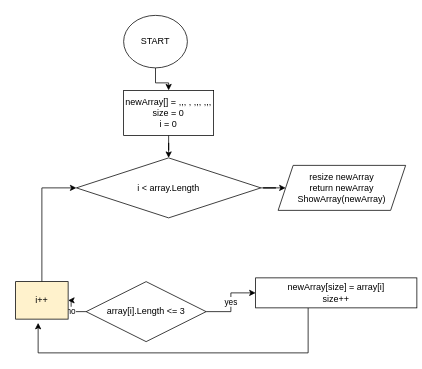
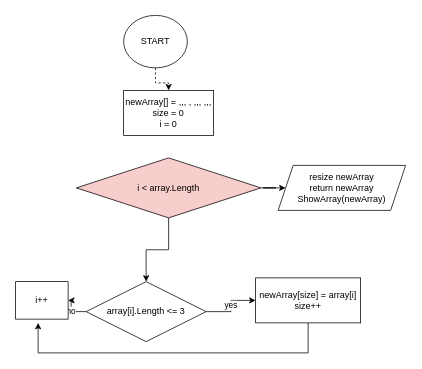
  <mxCell id="0" />
  <mxCell id="1" parent="0" />
- <mxCell id="2" style="edgeStyle=orthogonalEdgeStyle;rounded=0;orthogonalLoop=1;jettySize=auto;html=1;" parent="1" source="3" target="10" edge="1"><mxGeometry relative="1" as="geometry" /></mxCell>
+ <mxCell id="2" style="edgeStyle=orthogonalEdgeStyle;rounded=0;orthogonalLoop=1;jettySize=auto;html=1;dashed=1;" parent="1" source="3" target="10" edge="1"><mxGeometry relative="1" as="geometry" /></mxCell>
  <mxCell id="3" value="START" style="ellipse;whiteSpace=wrap;html=1;" parent="1" vertex="1"><mxGeometry x="164" y="20" width="85" height="70" as="geometry" /></mxCell>
  <mxCell id="4" value="yes" style="edgeStyle=orthogonalEdgeStyle;rounded=0;orthogonalLoop=1;jettySize=auto;html=1;" parent="1" source="6" target="8" edge="1"><mxGeometry relative="1" as="geometry" /></mxCell>
  <mxCell id="5" value="no" style="edgeStyle=orthogonalEdgeStyle;rounded=0;orthogonalLoop=1;jettySize=auto;html=1;entryX=1;entryY=0.5;entryDx=0;entryDy=0;" parent="1" source="6" target="15" edge="1"><mxGeometry relative="1" as="geometry" /></mxCell>
  <mxCell id="6" value="array[i].Length &amp;lt;= 3" style="rhombus;whiteSpace=wrap;html=1;" parent="1" vertex="1"><mxGeometry x="114" y="375" width="160" height="80" as="geometry" /></mxCell>
  <mxCell id="7" style="edgeStyle=orthogonalEdgeStyle;rounded=0;orthogonalLoop=1;jettySize=auto;html=1;" parent="1" source="8" edge="1"><mxGeometry relative="1" as="geometry"><mxPoint x="50" y="430" as="targetPoint" /><Array as="points"><mxPoint x="410" y="470" /><mxPoint x="50" y="470" /></Array></mxGeometry></mxCell>
- <mxCell id="8" value="newArray[size] = array[i]&lt;br&gt;size++&lt;br&gt;" style="rounded=0;whiteSpace=wrap;html=1;" parent="1" vertex="1"><mxGeometry x="340" y="370" width="215" height="40" as="geometry" /></mxCell>
- <mxCell id="9" style="edgeStyle=orthogonalEdgeStyle;rounded=0;orthogonalLoop=1;jettySize=auto;html=1;" parent="1" source="10" target="13" edge="1"><mxGeometry relative="1" as="geometry" /></mxCell>
+ <mxCell id="8" value="newArray[size] = array[i]&lt;br&gt;size++&lt;br&gt;" style="rounded=0;whiteSpace=wrap;html=1;" parent="1" vertex="1"><mxGeometry x="340" y="370" width="140" height="60" as="geometry" /></mxCell>
  <mxCell id="10" value="newArray[] = ,,, , ,,, ,,,&lt;br&gt;size = 0&lt;br&gt;i = 0" style="rounded=0;whiteSpace=wrap;html=1;" parent="1" vertex="1"><mxGeometry x="164" y="120" width="120" height="60" as="geometry" /></mxCell>
+ <mxCell id="11" style="edgeStyle=orthogonalEdgeStyle;rounded=0;orthogonalLoop=1;jettySize=auto;html=1;entryX=0.5;entryY=0;entryDx=0;entryDy=0;" parent="1" source="13" target="6" edge="1"><mxGeometry relative="1" as="geometry" /></mxCell>
  <mxCell id="12" style="edgeStyle=orthogonalEdgeStyle;rounded=0;orthogonalLoop=1;jettySize=auto;html=1;entryX=0;entryY=0.5;entryDx=0;entryDy=0;" parent="1" source="13" target="16" edge="1"><mxGeometry relative="1" as="geometry" /></mxCell>
- <mxCell id="13" value="i &amp;lt; array.Length" style="rhombus;whiteSpace=wrap;html=1;" parent="1" vertex="1"><mxGeometry x="101" y="210" width="246" height="80" as="geometry" /></mxCell>
- <mxCell id="14" style="edgeStyle=orthogonalEdgeStyle;rounded=0;orthogonalLoop=1;jettySize=auto;html=1;entryX=0;entryY=0.5;entryDx=0;entryDy=0;exitX=0.5;exitY=0;exitDx=0;exitDy=0;" parent="1" source="15" target="13" edge="1"><mxGeometry relative="1" as="geometry"><mxPoint x="60" y="370" as="sourcePoint" /></mxGeometry></mxCell>
- <mxCell id="15" value="i++" style="rounded=0;whiteSpace=wrap;html=1;fillColor=#fff2cc;" parent="1" vertex="1"><mxGeometry x="20" y="375" width="70" height="50" as="geometry" /></mxCell>
+ <mxCell id="13" value="i &amp;lt; array.Length" style="rhombus;whiteSpace=wrap;html=1;fillColor=#f8cecc;" parent="1" vertex="1"><mxGeometry x="101" y="210" width="246" height="80" as="geometry" /></mxCell>
+ <mxCell id="15" value="i++" style="rounded=0;whiteSpace=wrap;html=1;" parent="1" vertex="1"><mxGeometry x="20" y="375" width="70" height="50" as="geometry" /></mxCell>
  <mxCell id="16" value="resize newArray&lt;br&gt;return newArray&lt;br&gt;ShowArray(newArray)" style="shape=parallelogram;perimeter=parallelogramPerimeter;whiteSpace=wrap;html=1;fixedSize=1;" parent="1" vertex="1"><mxGeometry x="370" y="220" width="170" height="60" as="geometry" /></mxCell>
